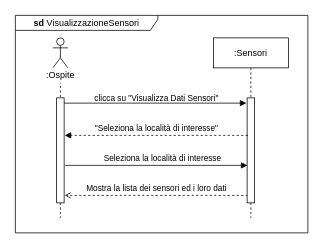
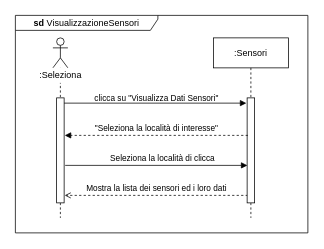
  <mxCell id="0" />
  <mxCell id="1" parent="0" />
  <mxCell id="2" value="&lt;b&gt;sd &lt;/b&gt;VisualizzazioneSensori" style="shape=umlFrame;whiteSpace=wrap;html=1;width=190;height=20;" parent="1" vertex="1"><mxGeometry x="20" y="20" width="390" height="290" as="geometry" /></mxCell>
  <mxCell id="3" value="" style="endArrow=open;dashed=1;endFill=0;endSize=6;html=1;exitX=0.021;exitY=0.946;exitDx=0;exitDy=0;exitPerimeter=0;startSize=8;" parent="1" edge="1"><mxGeometry width="160" relative="1" as="geometry"><mxPoint x="330" y="260" as="sourcePoint" /><mxPoint x="85.79" y="260" as="targetPoint" /></mxGeometry></mxCell>
  <mxCell id="4" value="" style="shape=umlLifeline;participant=umlActor;perimeter=lifelinePerimeter;whiteSpace=wrap;html=1;container=1;collapsible=0;recursiveResize=0;verticalAlign=top;spacingTop=36;outlineConnect=0;" parent="1" vertex="1"><mxGeometry x="70" y="50" width="20" height="240" as="geometry" /></mxCell>
  <mxCell id="5" value="" style="html=1;points=[];perimeter=orthogonalPerimeter;" parent="4" vertex="1"><mxGeometry x="5" y="80" width="10" height="140" as="geometry" /></mxCell>
  <mxCell id="6" value="&lt;font style=&quot;font-size: 11px&quot;&gt;Mostra la lista dei sensori ed i loro dati&lt;br&gt;&lt;/font&gt;" style="text;html=1;align=center;verticalAlign=middle;resizable=0;points=[];autosize=1;" parent="1" vertex="1"><mxGeometry x="107.9" y="240" width="200" height="20" as="geometry" /></mxCell>
- <mxCell id="7" value=":Ospite" style="text;html=1;strokeColor=none;align=center;verticalAlign=middle;whiteSpace=wrap;rounded=0;fillColor=#ffffff;" parent="1" vertex="1"><mxGeometry x="38.75" y="90" width="82.5" height="20" as="geometry" /></mxCell>
+ <mxCell id="7" value=":Seleziona" style="text;html=1;strokeColor=none;align=center;verticalAlign=middle;whiteSpace=wrap;rounded=0;fillColor=#ffffff;" parent="1" vertex="1"><mxGeometry x="38.75" y="90" width="82.5" height="20" as="geometry" /></mxCell>
  <mxCell id="8" value="" style="html=1;verticalAlign=bottom;startArrow=none;endArrow=block;startSize=8;startFill=0;entryX=-0.1;entryY=0.05;entryDx=0;entryDy=0;entryPerimeter=0;" parent="1" source="5" target="10" edge="1"><mxGeometry relative="1" as="geometry"><mxPoint x="88" y="147.04" as="sourcePoint" /><mxPoint x="327.33" y="147" as="targetPoint" /></mxGeometry></mxCell>
  <mxCell id="9" value=":Sensori" style="shape=umlLifeline;perimeter=lifelinePerimeter;whiteSpace=wrap;html=1;container=1;collapsible=0;recursiveResize=0;outlineConnect=0;" parent="1" vertex="1"><mxGeometry x="284" y="50" width="100" height="240" as="geometry" /></mxCell>
  <mxCell id="10" value="" style="html=1;points=[];perimeter=orthogonalPerimeter;" parent="9" vertex="1"><mxGeometry x="45" y="80" width="10" height="140" as="geometry" /></mxCell>
  <mxCell id="11" value="&lt;font style=&quot;font-size: 11px&quot;&gt;clicca su &quot;Visualizza Dati Sensori&quot;&lt;/font&gt;" style="text;html=1;align=center;verticalAlign=middle;resizable=0;points=[];autosize=1;" parent="1" vertex="1"><mxGeometry x="117.9" y="120" width="180" height="20" as="geometry" /></mxCell>
  <mxCell id="12" value="" style="html=1;verticalAlign=bottom;startArrow=none;endArrow=block;startSize=8;startFill=0;entryX=-0.1;entryY=0.05;entryDx=0;entryDy=0;entryPerimeter=0;" parent="1" edge="1"><mxGeometry relative="1" as="geometry"><mxPoint x="86.4" y="220" as="sourcePoint" /><mxPoint x="329.4" y="220" as="targetPoint" /></mxGeometry></mxCell>
- <mxCell id="13" value="&lt;font style=&quot;font-size: 11px&quot;&gt;Seleziona la località di interesse&lt;/font&gt;" style="text;html=1;align=center;verticalAlign=middle;resizable=0;points=[];autosize=1;" parent="1" vertex="1"><mxGeometry x="131.25" y="200" width="170" height="20" as="geometry" /></mxCell>
+ <mxCell id="13" value="&lt;font style=&quot;font-size: 11px&quot;&gt;Seleziona la località di clicca&lt;/font&gt;" style="text;html=1;align=center;verticalAlign=middle;resizable=0;points=[];autosize=1;" parent="1" vertex="1"><mxGeometry x="131.25" y="200" width="170" height="20" as="geometry" /></mxCell>
  <mxCell id="14" value="" style="endArrow=block;dashed=1;endFill=1;endSize=6;html=1;exitX=0.021;exitY=0.946;exitDx=0;exitDy=0;exitPerimeter=0;" parent="1" edge="1"><mxGeometry width="160" relative="1" as="geometry"><mxPoint x="330" y="180" as="sourcePoint" /><mxPoint x="85.79" y="180" as="targetPoint" /></mxGeometry></mxCell>
  <mxCell id="15" value="&quot;Seleziona la località di interesse&quot;" style="edgeLabel;html=1;align=center;verticalAlign=middle;resizable=0;points=[];" parent="14" vertex="1" connectable="0"><mxGeometry x="0.556" y="1" relative="1" as="geometry"><mxPoint x="67.9" y="-11" as="offset" /></mxGeometry></mxCell>
